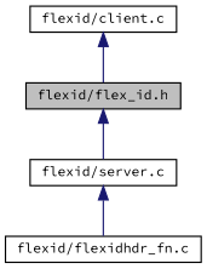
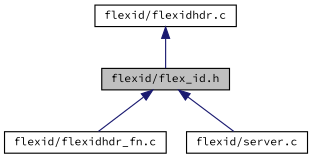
  digraph {
    fontname="Source Code Pro"
    node [color=black fillcolor=white fontname="Source Code Pro" fontsize=10 shape=record style=filled]
    edge [color=midnightblue dir=back fontname="Source Code Pro" fontsize=10 labelfontname=Helvetica labelfontsize=10 style=solid]
    n1 [fillcolor=grey75 fontcolor=black height=0.2 label="flexid/flex_id.h" width=0.4]
    n2 [height=0.2 label="flexid/flexidhdr_fn.c" width=0.4]
    n3 [height=0.2 label="flexid/server.c" width=0.4]
-   n4 [height=0.2 label="flexid/client.c" width=0.4]
-   n3 -> n2
+   n4 [height=0.2 label="flexid/flexidhdr.c" width=0.4]
+   n1 -> n2
    n1 -> n3
    n4 -> n1
  }
